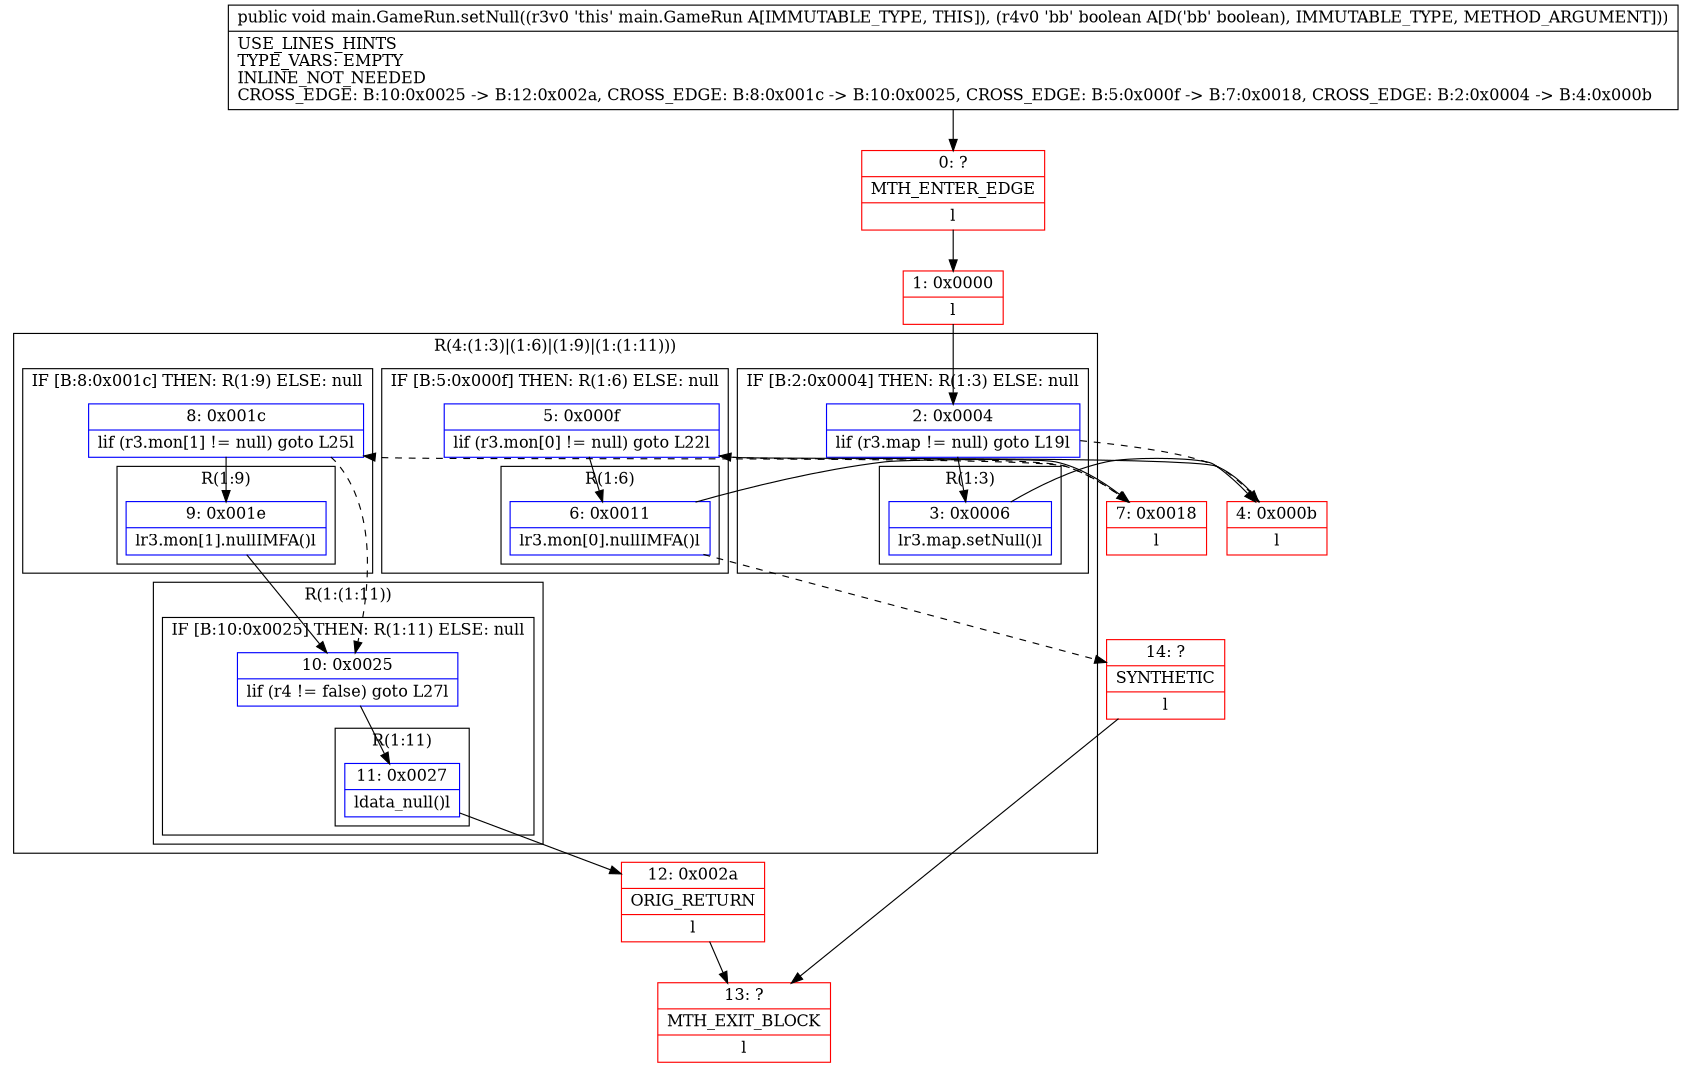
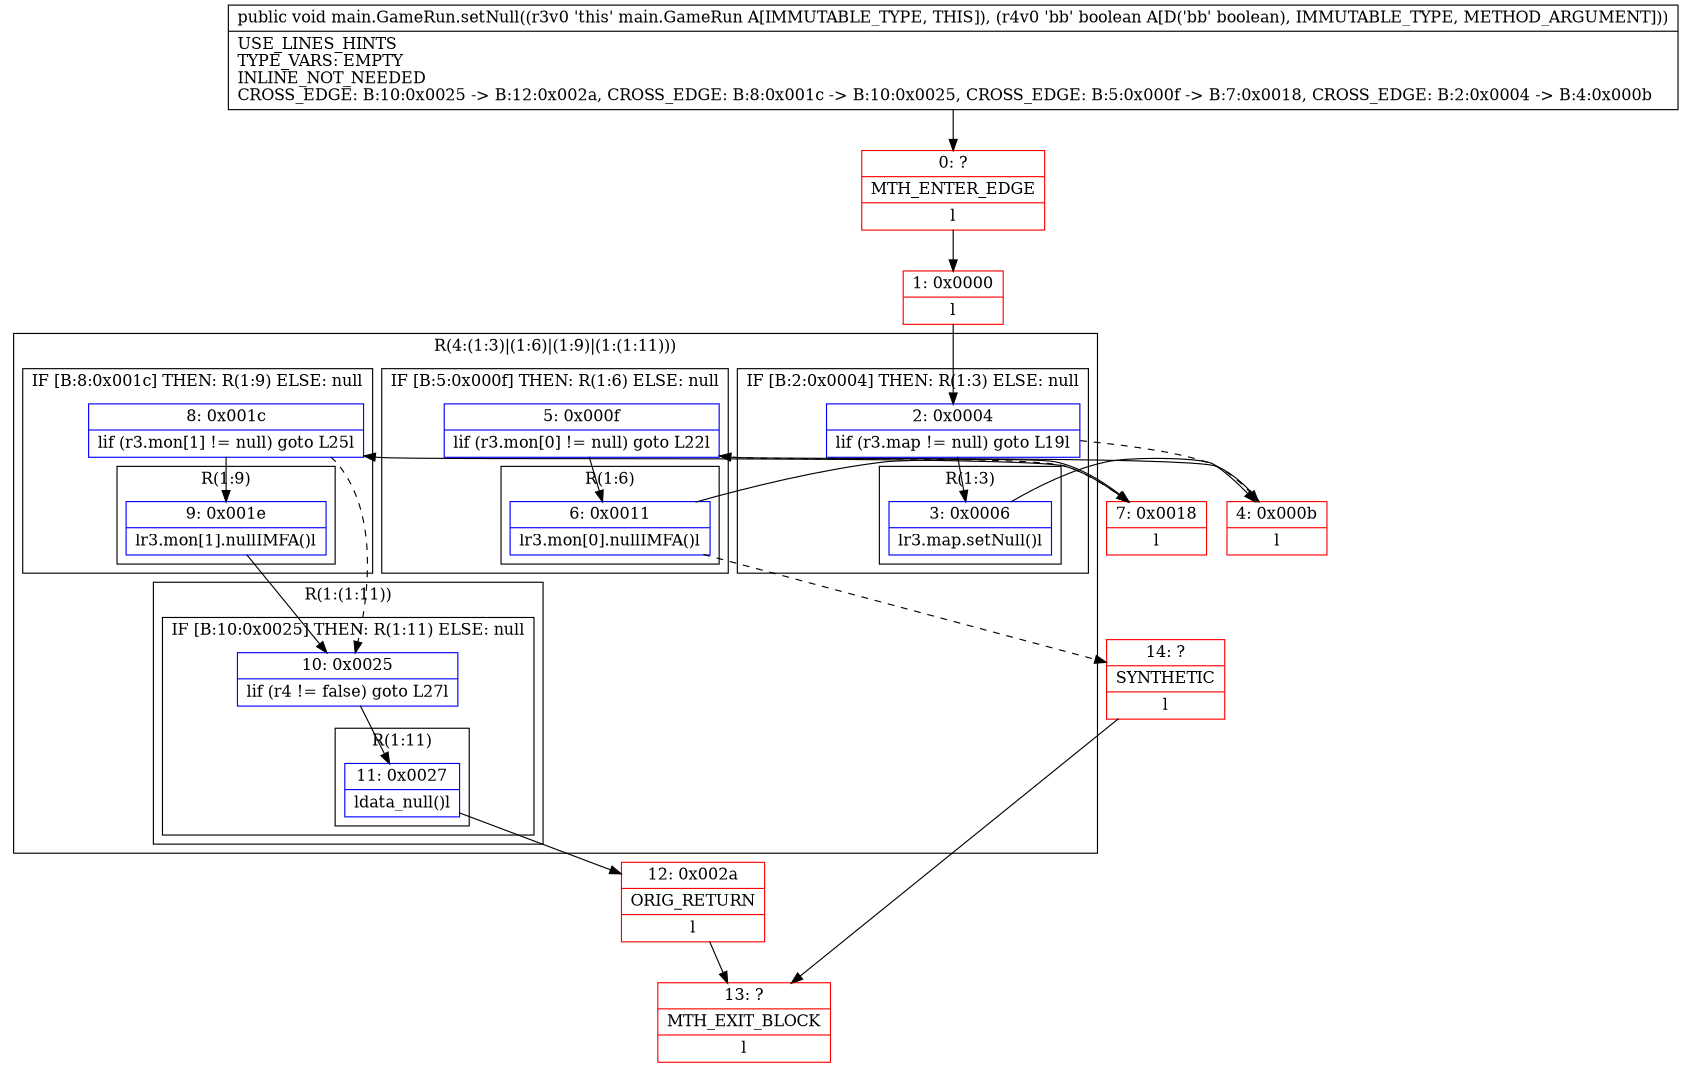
  digraph {
    node [color=blue shape=record]
    n1 [label="{3\:\ 0x0006|lr3.map.setNull()l}"]
    n2 [label="{2\:\ 0x0004|lif (r3.map != null) goto L19l}"]
    n3 [label="{6\:\ 0x0011|lr3.mon[0].nullIMFA()l}"]
    n4 [label="{5\:\ 0x000f|lif (r3.mon[0] != null) goto L22l}"]
    n5 [label="{9\:\ 0x001e|lr3.mon[1].nullIMFA()l}"]
    n6 [label="{8\:\ 0x001c|lif (r3.mon[1] != null) goto L25l}"]
    n7 [label="{11\:\ 0x0027|ldata_null()l}"]
    n8 [label="{10\:\ 0x0025|lif (r4 != false) goto L27l}"]
    n9 [color=red label="{4\:\ 0x000b|l}"]
    n10 [color=red label="{7\:\ 0x0018|l}"]
    n11 [color=red label="{14\:\ ?|SYNTHETIC\l|l}"]
    n12 [color=red label="{12\:\ 0x002a|ORIG_RETURN\l|l}"]
    n13 [color=red label="{13\:\ ?|MTH_EXIT_BLOCK\l|l}"]
    n14 [color=red label="{0\:\ ?|MTH_ENTER_EDGE\l|l}"]
    n15 [color=red label="{1\:\ 0x0000|l}"]
    n16 [label="{public void main.GameRun.setNull((r3v0 'this' main.GameRun A[IMMUTABLE_TYPE, THIS]), (r4v0 'bb' boolean A[D('bb' boolean), IMMUTABLE_TYPE, METHOD_ARGUMENT]))  | USE_LINES_HINTS\lTYPE_VARS: EMPTY\lINLINE_NOT_NEEDED\lCROSS_EDGE: B:10:0x0025 \-\> B:12:0x002a, CROSS_EDGE: B:8:0x001c \-\> B:10:0x0025, CROSS_EDGE: B:5:0x000f \-\> B:7:0x0018, CROSS_EDGE: B:2:0x0004 \-\> B:4:0x000b\l}" color=""]
    subgraph cluster_1 {
      label="R(4:(1:3)|(1:6)|(1:9)|(1:(1:11)))"
      subgraph cluster_2 {
        label="IF [B:2:0x0004] THEN: R(1:3) ELSE: null"
        n2
        subgraph cluster_3 {
          label="R(1:3)"
          n1
        }
      }
      subgraph cluster_4 {
        label="IF [B:5:0x000f] THEN: R(1:6) ELSE: null"
        n4
        subgraph cluster_5 {
          label="R(1:6)"
          n3
        }
      }
      subgraph cluster_6 {
        label="IF [B:8:0x001c] THEN: R(1:9) ELSE: null"
        n6
        subgraph cluster_7 {
          label="R(1:9)"
          n5
        }
      }
      subgraph cluster_8 {
        label="R(1:(1:11))"
        subgraph cluster_9 {
          label="IF [B:10:0x0025] THEN: R(1:11) ELSE: null"
          n8
          subgraph cluster_10 {
            label="R(1:11)"
            n7
          }
        }
      }
    }
    n1 -> n9
    n2 -> n1
    n2 -> n9 [style=dashed]
    n3 -> n10
    n3 -> n11 [style=dashed]
    n4 -> n3
    n4 -> n10 [style=dashed]
    n5 -> n8
    n6 -> n5
    n6 -> n8 [style=dashed]
    n7 -> n12
    n8 -> n7
    n9 -> n4
-   n10 -> n6 [style=dashed]
+   n10 -> n6
    n11 -> n13
    n12 -> n13
    n14 -> n15
    n15 -> n2
    n16 -> n14
  }
